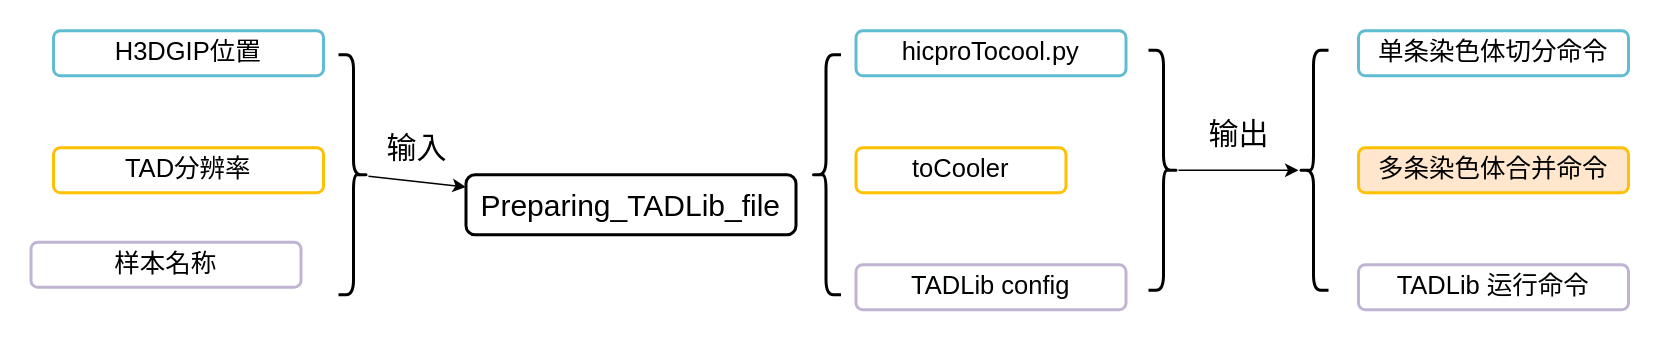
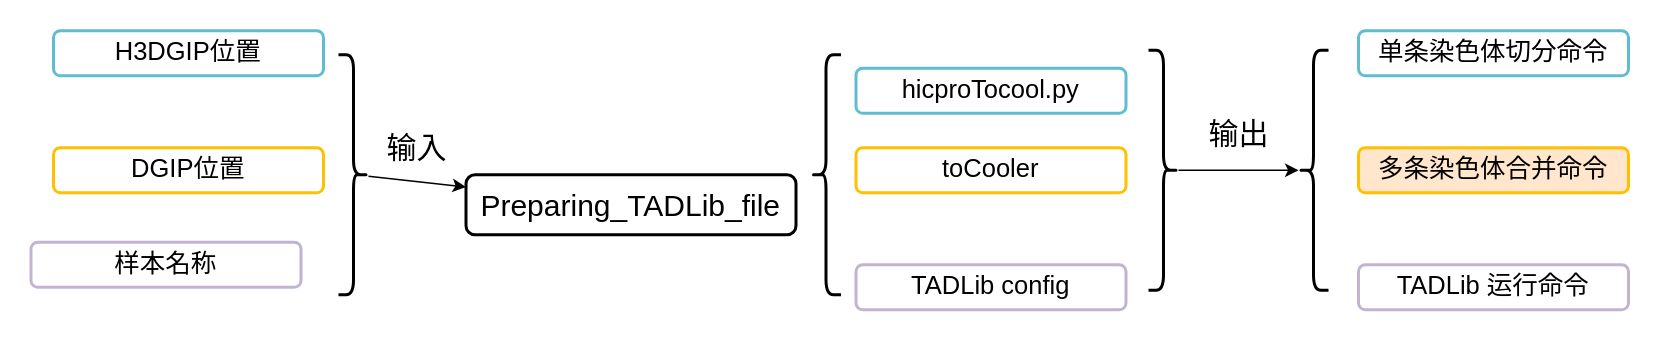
  <mxCell id="0" />
  <mxCell id="1" parent="0" />
  <mxCell id="2" value="Preparing_TADLib_file" style="rounded=1;whiteSpace=wrap;html=1;strokeWidth=2;fontSize=20;" parent="1" vertex="1"><mxGeometry x="310" y="116" width="220" height="40" as="geometry" /></mxCell>
  <mxCell id="3" value="" style="shape=curlyBracket;whiteSpace=wrap;html=1;rounded=1;strokeWidth=2;" parent="1" vertex="1"><mxGeometry x="540" y="36" width="20" height="160" as="geometry" /></mxCell>
- <mxCell id="4" value="hicproTocool.py" style="rounded=1;whiteSpace=wrap;html=1;strokeWidth=2;fontSize=17;strokeColor=#60BCD1;" parent="1" vertex="1"><mxGeometry x="570" y="20" width="180" height="30" as="geometry" /></mxCell>
- <mxCell id="5" value="toCooler" style="rounded=1;whiteSpace=wrap;html=1;strokeWidth=2;fontSize=17;strokeColor=#FEC000;" parent="1" vertex="1"><mxGeometry x="570" y="98" width="140" height="30" as="geometry" /></mxCell>
+ <mxCell id="4" value="hicproTocool.py" style="rounded=1;whiteSpace=wrap;html=1;strokeWidth=2;fontSize=17;strokeColor=#60BCD1;" parent="1" vertex="1"><mxGeometry x="570" y="45" width="180" height="30" as="geometry" /></mxCell>
+ <mxCell id="5" value="toCooler" style="rounded=1;whiteSpace=wrap;html=1;strokeWidth=2;fontSize=17;strokeColor=#FEC000;" parent="1" vertex="1"><mxGeometry x="570" y="98" width="180" height="30" as="geometry" /></mxCell>
  <mxCell id="6" value="TADLib config" style="rounded=1;whiteSpace=wrap;html=1;strokeWidth=2;fontSize=17;strokeColor=#C1B4D2;" parent="1" vertex="1"><mxGeometry x="570" y="176" width="180" height="30" as="geometry" /></mxCell>
  <mxCell id="7" value="" style="edgeStyle=none;html=1;" edge="1" parent="1" source="8" target="2"><mxGeometry relative="1" as="geometry" /></mxCell>
  <mxCell id="8" value="" style="shape=curlyBracket;whiteSpace=wrap;html=1;rounded=1;flipH=1;strokeWidth=2;" vertex="1" parent="1"><mxGeometry x="225" y="36" width="20" height="160" as="geometry" /></mxCell>
  <mxCell id="9" value="H3DGIP位置" style="rounded=1;whiteSpace=wrap;html=1;strokeWidth=2;fontSize=17;strokeColor=#60BCD1;" vertex="1" parent="1"><mxGeometry x="35" y="20" width="180" height="30" as="geometry" /></mxCell>
- <mxCell id="10" value="TAD分辨率" style="rounded=1;whiteSpace=wrap;html=1;strokeWidth=2;fontSize=17;strokeColor=#FEC000;" vertex="1" parent="1"><mxGeometry x="35" y="98" width="180" height="30" as="geometry" /></mxCell>
+ <mxCell id="10" value="DGIP位置" style="rounded=1;whiteSpace=wrap;html=1;strokeWidth=2;fontSize=17;strokeColor=#FEC000;" vertex="1" parent="1"><mxGeometry x="35" y="98" width="180" height="30" as="geometry" /></mxCell>
  <mxCell id="11" value="样本名称" style="rounded=1;whiteSpace=wrap;html=1;strokeWidth=2;fontSize=17;strokeColor=#C1B4D2;" vertex="1" parent="1"><mxGeometry x="20" y="161" width="180" height="30" as="geometry" /></mxCell>
  <mxCell id="12" value="" style="edgeStyle=none;html=1;" edge="1" parent="1" source="13" target="15"><mxGeometry relative="1" as="geometry" /></mxCell>
  <mxCell id="13" value="" style="shape=curlyBracket;whiteSpace=wrap;html=1;rounded=1;flipH=1;strokeWidth=2;" vertex="1" parent="1"><mxGeometry x="765" y="33" width="20" height="160" as="geometry" /></mxCell>
  <mxCell id="14" value="&lt;font style=&quot;font-size: 20px&quot;&gt;输入&lt;/font&gt;" style="text;html=1;align=center;verticalAlign=middle;resizable=0;points=[];autosize=1;strokeColor=none;fillColor=none;" vertex="1" parent="1"><mxGeometry x="247" y="87" width="60" height="20" as="geometry" /></mxCell>
  <mxCell id="15" value="" style="shape=curlyBracket;whiteSpace=wrap;html=1;rounded=1;flipH=1;strokeWidth=2;direction=west;" vertex="1" parent="1"><mxGeometry x="865" y="33" width="20" height="160" as="geometry" /></mxCell>
  <mxCell id="16" value="&lt;span style=&quot;font-size: 20px&quot;&gt;输出&lt;/span&gt;" style="text;html=1;align=center;verticalAlign=middle;resizable=0;points=[];autosize=1;strokeColor=none;fillColor=none;" vertex="1" parent="1"><mxGeometry x="795" y="78" width="60" height="20" as="geometry" /></mxCell>
  <mxCell id="17" value="单条染色体切分命令" style="rounded=1;whiteSpace=wrap;html=1;strokeWidth=2;fontSize=17;strokeColor=#60BCD1;" vertex="1" parent="1"><mxGeometry x="905" y="20" width="180" height="30" as="geometry" /></mxCell>
  <mxCell id="18" value="多条染色体合并命令" style="rounded=1;whiteSpace=wrap;html=1;strokeWidth=2;fontSize=17;strokeColor=#FEC000;fillColor=#ffe6cc;" vertex="1" parent="1"><mxGeometry x="905" y="98" width="180" height="30" as="geometry" /></mxCell>
  <mxCell id="19" value="TADLib 运行命令" style="rounded=1;whiteSpace=wrap;html=1;strokeWidth=2;fontSize=17;strokeColor=#C1B4D2;" vertex="1" parent="1"><mxGeometry x="905" y="176" width="180" height="30" as="geometry" /></mxCell>
